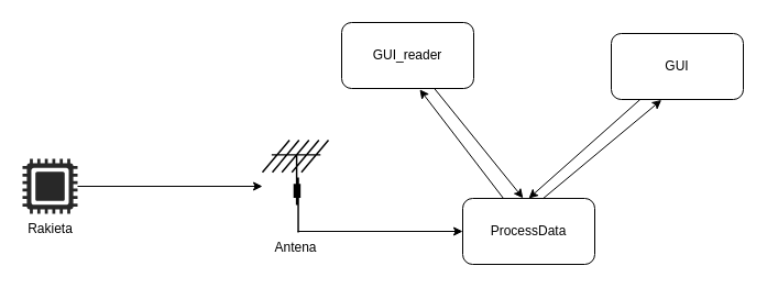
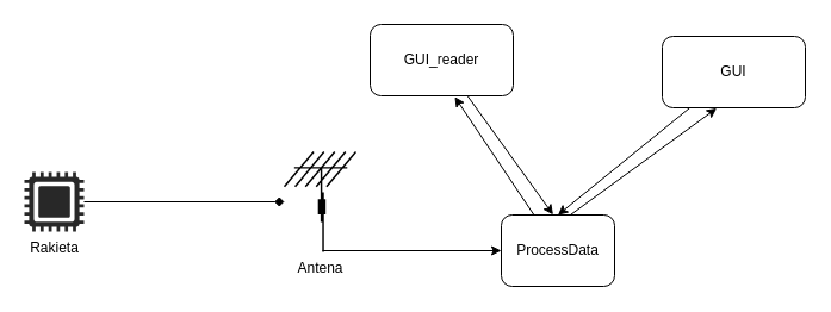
  <mxCell id="0" />
  <mxCell id="1" parent="0" />
  <mxCell id="2" style="rounded=0;orthogonalLoop=1;jettySize=auto;html=1;entryX=0.5;entryY=0;entryDx=0;entryDy=0;" edge="1" parent="1" source="3" target="5"><mxGeometry relative="1" as="geometry" /></mxCell>
  <mxCell id="3" value="GUI" style="rounded=1;whiteSpace=wrap;html=1;" parent="1" vertex="1"><mxGeometry x="555" y="30" width="120" height="60" as="geometry" /></mxCell>
  <mxCell id="4" style="edgeStyle=orthogonalEdgeStyle;rounded=0;orthogonalLoop=1;jettySize=auto;html=1;startArrow=classic;startFill=1;endArrow=none;" edge="1" parent="1" source="5"><mxGeometry relative="1" as="geometry"><mxPoint x="270" y="210" as="targetPoint" /></mxGeometry></mxCell>
- <mxCell id="5" value="ProcessData" style="rounded=1;whiteSpace=wrap;html=1;" parent="1" vertex="1"><mxGeometry x="420" y="180" width="120" height="60" as="geometry" /></mxCell>
+ <mxCell id="5" value="ProcessData" style="rounded=1;whiteSpace=wrap;html=1;" parent="1" vertex="1"><mxGeometry x="420" y="180" width="95" height="60" as="geometry" /></mxCell>
  <mxCell id="6" style="rounded=0;orthogonalLoop=1;jettySize=auto;html=1;entryX=0.457;entryY=-0.004;entryDx=0;entryDy=0;entryPerimeter=0;" edge="1" parent="1" source="7" target="5"><mxGeometry relative="1" as="geometry" /></mxCell>
  <mxCell id="7" value="GUI_reader" style="rounded=1;whiteSpace=wrap;html=1;" parent="1" vertex="1"><mxGeometry x="310" y="20" width="120" height="60" as="geometry" /></mxCell>
  <mxCell id="8" style="rounded=0;orthogonalLoop=1;jettySize=auto;html=1;entryX=0.591;entryY=1.014;entryDx=0;entryDy=0;entryPerimeter=0;" edge="1" parent="1" source="5" target="7"><mxGeometry relative="1" as="geometry" /></mxCell>
  <mxCell id="9" style="rounded=0;orthogonalLoop=1;jettySize=auto;html=1;entryX=0.38;entryY=1.007;entryDx=0;entryDy=0;entryPerimeter=0;exitX=0.611;exitY=-0.002;exitDx=0;exitDy=0;exitPerimeter=0;" edge="1" parent="1" source="5" target="3"><mxGeometry relative="1" as="geometry" /></mxCell>
  <mxCell id="10" value="Antena" style="shape=mxgraph.cisco.wireless.antenna;html=1;pointerEvents=1;dashed=0;fillColor=#036897;strokeColor=#ffffff;strokeWidth=2;verticalLabelPosition=bottom;verticalAlign=top;align=center;outlineConnect=0;" vertex="1" parent="1"><mxGeometry x="238" y="127" width="60" height="84" as="geometry" /></mxCell>
- <mxCell id="11" style="edgeStyle=orthogonalEdgeStyle;rounded=0;orthogonalLoop=1;jettySize=auto;html=1;" edge="1" parent="1" source="12" target="10"><mxGeometry relative="1" as="geometry" /></mxCell>
+ <mxCell id="11" style="edgeStyle=orthogonalEdgeStyle;rounded=0;orthogonalLoop=1;jettySize=auto;html=1;endArrow=diamond;" edge="1" parent="1" source="12" target="10"><mxGeometry relative="1" as="geometry" /></mxCell>
  <mxCell id="12" value="Rakieta" style="verticalLabelPosition=bottom;sketch=0;html=1;fillColor=#282828;strokeColor=none;verticalAlign=top;pointerEvents=1;align=center;shape=mxgraph.cisco_safe.technology_icons.icon24;" vertex="1" parent="1"><mxGeometry x="20" y="144" width="50" height="50" as="geometry" /></mxCell>
